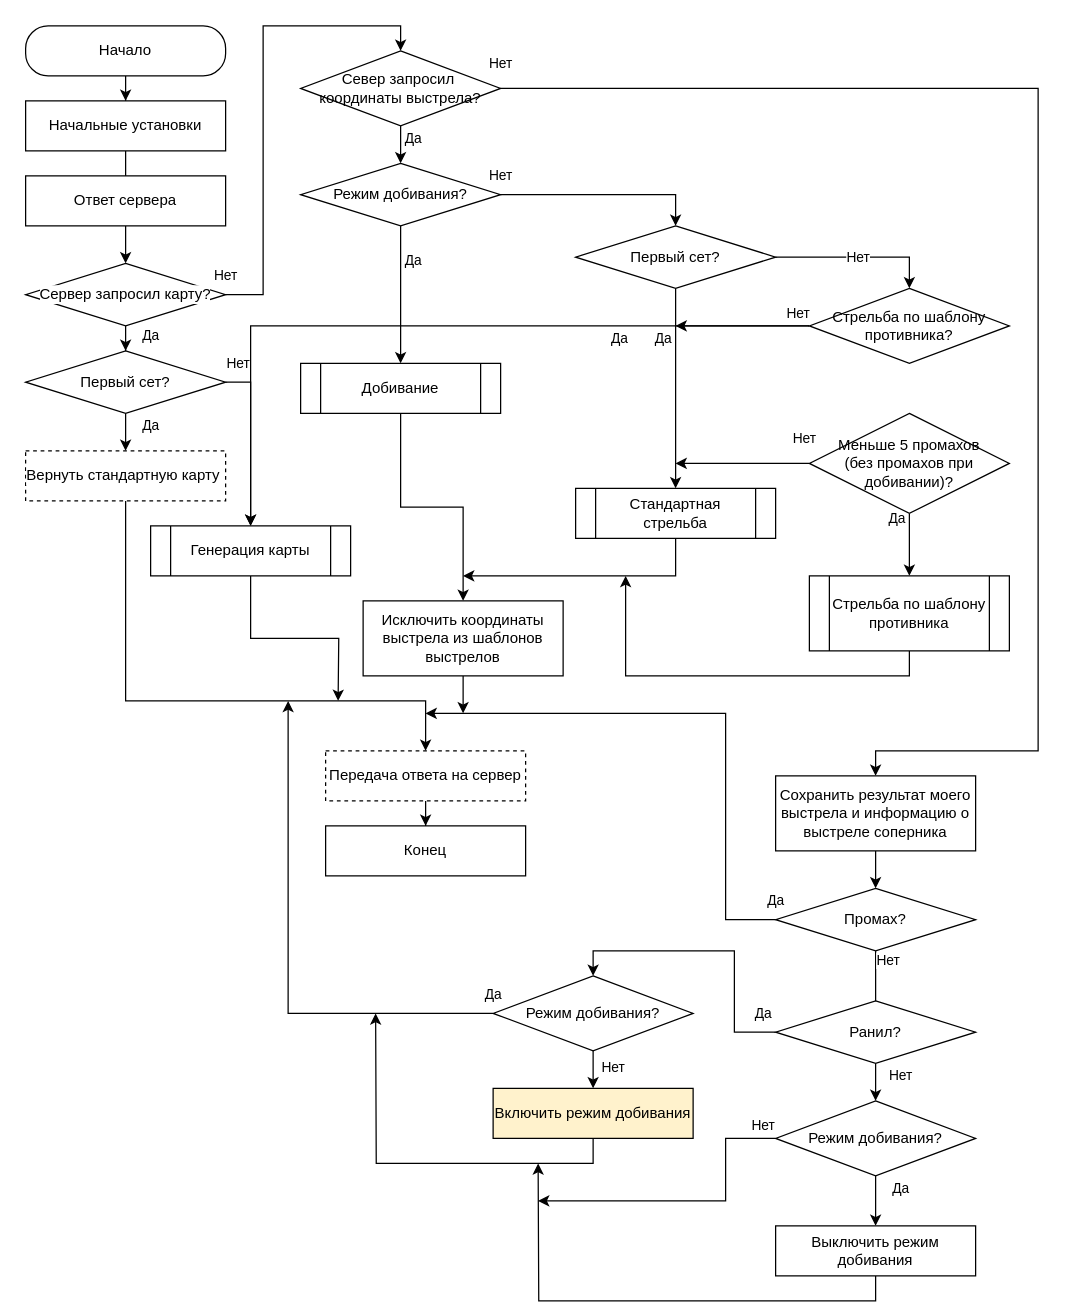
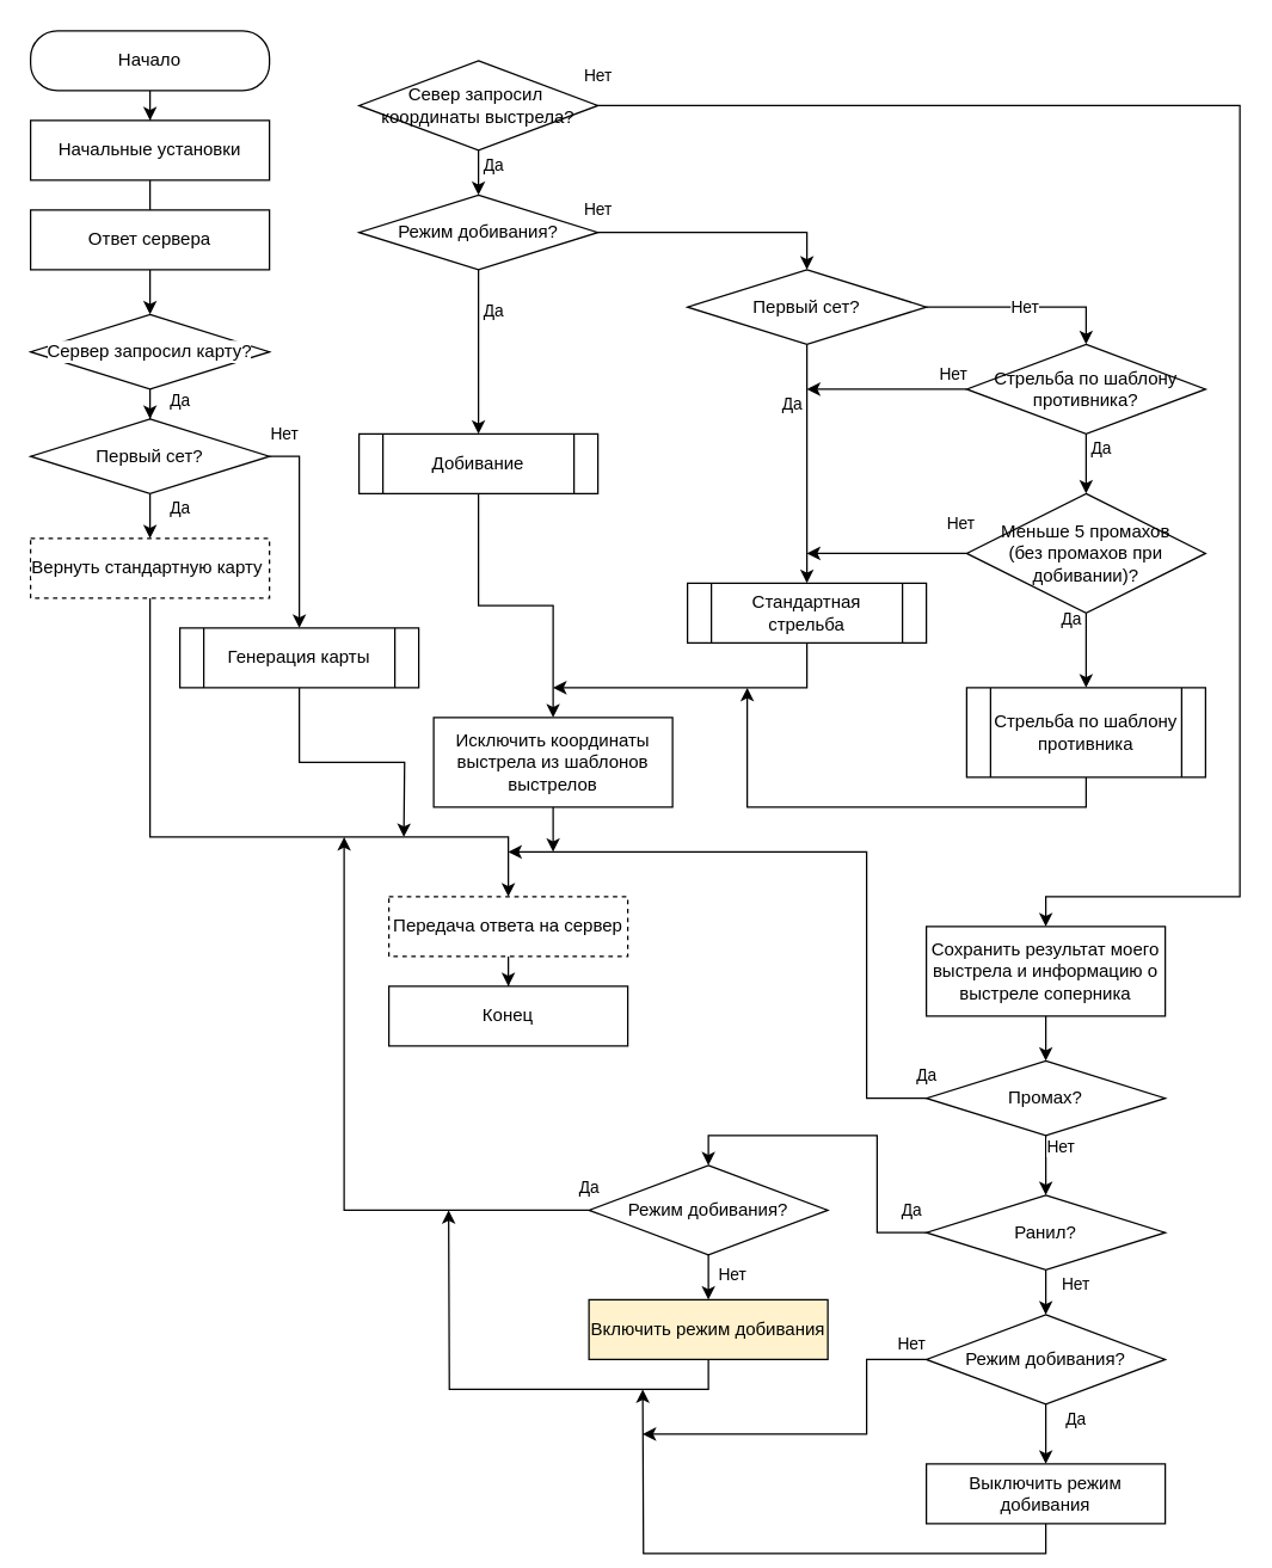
  <mxCell id="0" />
  <mxCell id="1" parent="0" />
  <mxCell id="2" value="" style="edgeStyle=orthogonalEdgeStyle;rounded=0;orthogonalLoop=1;jettySize=auto;html=1;fontColor=default;strokeColor=default;labelBackgroundColor=default;" parent="1" source="3" target="5" edge="1"><mxGeometry relative="1" as="geometry" /></mxCell>
  <mxCell id="3" value="Начало" style="rounded=1;whiteSpace=wrap;html=1;fillColor=default;strokeColor=default;fontColor=default;arcSize=45;absoluteArcSize=0;labelBackgroundColor=default;" parent="1" vertex="1"><mxGeometry x="20" y="20" width="160" height="40" as="geometry" /></mxCell>
  <mxCell id="4" value="" style="edgeStyle=orthogonalEdgeStyle;rounded=0;orthogonalLoop=1;jettySize=auto;html=1;labelBackgroundColor=default;fontColor=default;strokeColor=default;endArrow=none;" parent="1" source="5" target="7" edge="1"><mxGeometry relative="1" as="geometry" /></mxCell>
  <mxCell id="5" value="Начальные установки" style="rounded=0;whiteSpace=wrap;html=1;fontColor=default;strokeColor=default;fillColor=default;labelBackgroundColor=default;" parent="1" vertex="1"><mxGeometry x="20" y="80" width="160" height="40" as="geometry" /></mxCell>
  <mxCell id="6" value="" style="edgeStyle=orthogonalEdgeStyle;rounded=0;orthogonalLoop=1;jettySize=auto;html=1;" parent="1" source="7" target="10" edge="1"><mxGeometry relative="1" as="geometry" /></mxCell>
  <mxCell id="7" value="Ответ сервера" style="whiteSpace=wrap;html=1;rounded=0;fillColor=default;strokeColor=default;fontColor=default;labelBackgroundColor=default;" parent="1" vertex="1"><mxGeometry x="20" y="140" width="160" height="40" as="geometry" /></mxCell>
  <mxCell id="8" value="Да" style="edgeStyle=orthogonalEdgeStyle;rounded=0;orthogonalLoop=1;jettySize=auto;html=1;" parent="1" source="10" target="13" edge="1"><mxGeometry x="-0.75" y="20" relative="1" as="geometry"><mxPoint as="offset" /></mxGeometry></mxCell>
- <mxCell id="9" value="Нет" style="edgeStyle=orthogonalEdgeStyle;rounded=0;orthogonalLoop=1;jettySize=auto;html=1;entryX=0.5;entryY=0;entryDx=0;entryDy=0;" edge="1" parent="1" source="10" target="42"><mxGeometry x="-1" y="15" relative="1" as="geometry"><mxPoint as="offset" /></mxGeometry></mxCell>
  <mxCell id="10" value="Сервер запросил карту?" style="rhombus;whiteSpace=wrap;html=1;rounded=0;fillColor=default;strokeColor=default;fontColor=default;labelBackgroundColor=default;" parent="1" vertex="1"><mxGeometry x="20" y="210" width="160" height="50" as="geometry" /></mxCell>
  <mxCell id="11" value="Да" style="edgeStyle=orthogonalEdgeStyle;rounded=0;orthogonalLoop=1;jettySize=auto;html=1;" parent="1" source="13" target="18" edge="1"><mxGeometry x="-0.6" y="20" relative="1" as="geometry"><mxPoint as="offset" /></mxGeometry></mxCell>
  <mxCell id="12" value="Нет" style="edgeStyle=orthogonalEdgeStyle;rounded=0;orthogonalLoop=1;jettySize=auto;html=1;entryX=0.5;entryY=0;entryDx=0;entryDy=0;exitX=1;exitY=0.5;exitDx=0;exitDy=0;" parent="1" source="13" target="20" edge="1"><mxGeometry x="-0.852" y="15" relative="1" as="geometry"><mxPoint x="300" y="360" as="targetPoint" /><mxPoint as="offset" /></mxGeometry></mxCell>
  <mxCell id="13" value="Первый сет?" style="rhombus;whiteSpace=wrap;html=1;rounded=0;fillColor=default;strokeColor=default;fontColor=default;labelBackgroundColor=default;" parent="1" vertex="1"><mxGeometry x="20" y="280" width="160" height="50" as="geometry" /></mxCell>
  <mxCell id="14" value="&lt;div&gt;Конец&lt;/div&gt;" style="whiteSpace=wrap;html=1;fillColor=default;strokeColor=default;fontColor=default;arcSize=45;absoluteArcSize=0;labelBackgroundColor=default;rounded=0;" parent="1" vertex="1"><mxGeometry x="260" y="660" width="160" height="40" as="geometry" /></mxCell>
  <mxCell id="15" value="" style="edgeStyle=orthogonalEdgeStyle;rounded=0;orthogonalLoop=1;jettySize=auto;html=1;labelBackgroundColor=default;fontColor=default;strokeColor=default;" parent="1" source="16" target="14" edge="1"><mxGeometry relative="1" as="geometry" /></mxCell>
  <mxCell id="16" value="Передача ответа на сервер" style="whiteSpace=wrap;html=1;rounded=0;fillColor=default;strokeColor=default;fontColor=default;labelBackgroundColor=default;dashed=1;" parent="1" vertex="1"><mxGeometry x="260" y="600" width="160" height="40" as="geometry" /></mxCell>
  <mxCell id="17" value="" style="edgeStyle=orthogonalEdgeStyle;rounded=0;orthogonalLoop=1;jettySize=auto;html=1;entryX=0.5;entryY=0;entryDx=0;entryDy=0;exitX=0.5;exitY=1;exitDx=0;exitDy=0;" parent="1" source="18" target="16" edge="1"><mxGeometry relative="1" as="geometry"><mxPoint x="100" y="460" as="targetPoint" /><Array as="points"><mxPoint x="100" y="560" /><mxPoint x="340" y="560" /></Array></mxGeometry></mxCell>
  <mxCell id="18" value="Вернуть стандартную карту&amp;nbsp;" style="whiteSpace=wrap;html=1;rounded=0;labelBackgroundColor=rgba(255, 255, 255, 1);dashed=1;" parent="1" vertex="1"><mxGeometry x="20" y="360" width="160" height="40" as="geometry" /></mxCell>
  <mxCell id="19" value="" style="edgeStyle=orthogonalEdgeStyle;rounded=0;orthogonalLoop=1;jettySize=auto;html=1;" parent="1" source="20" edge="1"><mxGeometry relative="1" as="geometry"><mxPoint x="270" y="560" as="targetPoint" /></mxGeometry></mxCell>
  <mxCell id="20" value="Генерация карты" style="shape=process;whiteSpace=wrap;html=1;backgroundOutline=1;" parent="1" vertex="1"><mxGeometry x="120" y="420" width="160" height="40" as="geometry" /></mxCell>
  <mxCell id="21" value="" style="edgeStyle=orthogonalEdgeStyle;rounded=0;orthogonalLoop=1;jettySize=auto;html=1;exitX=0.5;exitY=1;exitDx=0;exitDy=0;" edge="1" parent="1" source="22" target="36"><mxGeometry relative="1" as="geometry" /></mxCell>
  <mxCell id="22" value="Сохранить результат моего выстрела и информацию о выстреле соперника" style="rounded=0;whiteSpace=wrap;html=1;" parent="1" vertex="1"><mxGeometry x="620" y="620" width="160" height="60" as="geometry" /></mxCell>
  <mxCell id="23" value="Да" style="edgeStyle=orthogonalEdgeStyle;rounded=0;orthogonalLoop=1;jettySize=auto;html=1;exitX=0;exitY=0.5;exitDx=0;exitDy=0;" edge="1" parent="1" source="25"><mxGeometry x="-1" y="-15" relative="1" as="geometry"><mxPoint x="230" y="560" as="targetPoint" /><Array as="points"><mxPoint x="230" y="810" /></Array><mxPoint as="offset" /></mxGeometry></mxCell>
  <mxCell id="24" value="Нет" style="edgeStyle=orthogonalEdgeStyle;rounded=0;orthogonalLoop=1;jettySize=auto;html=1;" edge="1" parent="1" source="25" target="54"><mxGeometry x="-0.5" y="16" relative="1" as="geometry"><mxPoint as="offset" /></mxGeometry></mxCell>
  <mxCell id="25" value="Режим добивания?" style="rhombus;whiteSpace=wrap;html=1;rounded=0;" parent="1" vertex="1"><mxGeometry x="394" y="780" width="160" height="60" as="geometry" /></mxCell>
- <mxCell id="26" value="Да" style="edgeStyle=orthogonalEdgeStyle;rounded=0;orthogonalLoop=1;jettySize=auto;html=1;" edge="1" parent="1" source="28" target="20"><mxGeometry x="-0.5" y="10" relative="1" as="geometry"><mxPoint as="offset" /></mxGeometry></mxCell>
+ <mxCell id="26" value="Да" style="edgeStyle=orthogonalEdgeStyle;rounded=0;orthogonalLoop=1;jettySize=auto;html=1;" edge="1" parent="1" source="28" target="33"><mxGeometry x="-0.5" y="10" relative="1" as="geometry"><mxPoint as="offset" /></mxGeometry></mxCell>
  <mxCell id="27" value="Нет" style="edgeStyle=orthogonalEdgeStyle;rounded=0;orthogonalLoop=1;jettySize=auto;html=1;" edge="1" parent="1" source="28"><mxGeometry x="-0.836" y="-10" relative="1" as="geometry"><mxPoint x="540" y="260" as="targetPoint" /><mxPoint as="offset" /></mxGeometry></mxCell>
  <mxCell id="28" value="Стрельба по шаблону противника?" style="rhombus;whiteSpace=wrap;html=1;" parent="1" vertex="1"><mxGeometry x="647" y="230" width="160" height="60" as="geometry" /></mxCell>
  <mxCell id="29" value="" style="edgeStyle=orthogonalEdgeStyle;rounded=0;orthogonalLoop=1;jettySize=auto;html=1;exitX=0.5;exitY=1;exitDx=0;exitDy=0;" parent="1" source="30" edge="1"><mxGeometry relative="1" as="geometry"><mxPoint x="670" y="450" as="sourcePoint" /><mxPoint x="500" y="460" as="targetPoint" /><Array as="points"><mxPoint x="727" y="540" /><mxPoint x="500" y="540" /></Array></mxGeometry></mxCell>
  <mxCell id="30" value="Стрельба по шаблону противника" style="shape=process;whiteSpace=wrap;html=1;backgroundOutline=1;" parent="1" vertex="1"><mxGeometry x="647" y="460" width="160" height="60" as="geometry" /></mxCell>
  <mxCell id="31" value="Да" style="edgeStyle=orthogonalEdgeStyle;rounded=0;orthogonalLoop=1;jettySize=auto;html=1;entryX=0.5;entryY=0;entryDx=0;entryDy=0;" parent="1" source="33" target="30" edge="1"><mxGeometry x="-0.833" y="-10" relative="1" as="geometry"><mxPoint x="727" y="500" as="targetPoint" /><mxPoint as="offset" /></mxGeometry></mxCell>
  <mxCell id="32" value="Нет" style="edgeStyle=orthogonalEdgeStyle;rounded=0;orthogonalLoop=1;jettySize=auto;html=1;" edge="1" parent="1" source="33"><mxGeometry x="-0.932" y="-20" relative="1" as="geometry"><mxPoint x="540" y="370" as="targetPoint" /><mxPoint as="offset" /></mxGeometry></mxCell>
  <mxCell id="33" value="Меньше 5 промахов&lt;br&gt;(без промахов при добивании)?" style="rhombus;whiteSpace=wrap;html=1;" parent="1" vertex="1"><mxGeometry x="647" y="330" width="160" height="80" as="geometry" /></mxCell>
  <mxCell id="34" value="Да" style="edgeStyle=orthogonalEdgeStyle;rounded=0;orthogonalLoop=1;jettySize=auto;html=1;" edge="1" parent="1" source="36"><mxGeometry x="-1" y="-15" relative="1" as="geometry"><mxPoint x="340" y="570" as="targetPoint" /><Array as="points"><mxPoint x="580" y="735" /><mxPoint x="580" y="570" /></Array><mxPoint as="offset" /></mxGeometry></mxCell>
- <mxCell id="35" value="Нет" style="edgeStyle=orthogonalEdgeStyle;rounded=0;orthogonalLoop=1;jettySize=auto;html=1;endArrow=none;" edge="1" parent="1" source="36" target="39"><mxGeometry x="-0.6" y="10" relative="1" as="geometry"><mxPoint as="offset" /></mxGeometry></mxCell>
+ <mxCell id="35" value="Нет" style="edgeStyle=orthogonalEdgeStyle;rounded=0;orthogonalLoop=1;jettySize=auto;html=1;" edge="1" parent="1" source="36" target="39"><mxGeometry x="-0.6" y="10" relative="1" as="geometry"><mxPoint as="offset" /></mxGeometry></mxCell>
  <mxCell id="36" value="Промах?" style="rhombus;whiteSpace=wrap;html=1;rounded=0;" vertex="1" parent="1"><mxGeometry x="620" y="710" width="160" height="50" as="geometry" /></mxCell>
  <mxCell id="37" value="Да" style="edgeStyle=orthogonalEdgeStyle;rounded=0;orthogonalLoop=1;jettySize=auto;html=1;entryX=0.5;entryY=0;entryDx=0;entryDy=0;" edge="1" parent="1" source="39" target="25"><mxGeometry x="-0.917" y="-15" relative="1" as="geometry"><mxPoint x="670" y="915" as="targetPoint" /><mxPoint as="offset" /></mxGeometry></mxCell>
  <mxCell id="38" value="Нет" style="edgeStyle=orthogonalEdgeStyle;rounded=0;orthogonalLoop=1;jettySize=auto;html=1;" edge="1" parent="1" source="39" target="57"><mxGeometry x="0.2" y="20" relative="1" as="geometry"><mxPoint as="offset" /></mxGeometry></mxCell>
  <mxCell id="39" value="Ранил?" style="rhombus;whiteSpace=wrap;html=1;rounded=0;" vertex="1" parent="1"><mxGeometry x="620" y="800" width="160" height="50" as="geometry" /></mxCell>
  <mxCell id="40" value="Да" style="edgeStyle=orthogonalEdgeStyle;rounded=0;orthogonalLoop=1;jettySize=auto;html=1;" edge="1" parent="1" source="42" target="45"><mxGeometry x="0.2" y="10" relative="1" as="geometry"><mxPoint as="offset" /></mxGeometry></mxCell>
  <mxCell id="41" value="Нет" style="edgeStyle=orthogonalEdgeStyle;rounded=0;orthogonalLoop=1;jettySize=auto;html=1;entryX=0.5;entryY=0;entryDx=0;entryDy=0;exitX=1;exitY=0.5;exitDx=0;exitDy=0;" edge="1" parent="1" source="42" target="22"><mxGeometry x="-1" y="20" relative="1" as="geometry"><mxPoint x="820" y="620" as="targetPoint" /><Array as="points"><mxPoint x="830" y="70" /><mxPoint x="830" y="600" /><mxPoint x="700" y="600" /><mxPoint x="700" y="620" /></Array><mxPoint as="offset" /></mxGeometry></mxCell>
  <mxCell id="42" value="Север запросил&amp;nbsp; координаты выстрела?" style="rhombus;whiteSpace=wrap;html=1;rounded=0;fillColor=default;strokeColor=default;fontColor=default;labelBackgroundColor=none;" vertex="1" parent="1"><mxGeometry x="240" y="40" width="160" height="60" as="geometry" /></mxCell>
  <mxCell id="43" value="Да" style="edgeStyle=orthogonalEdgeStyle;rounded=0;orthogonalLoop=1;jettySize=auto;html=1;" edge="1" parent="1" source="45" target="47"><mxGeometry x="-0.5" y="10" relative="1" as="geometry"><mxPoint as="offset" /></mxGeometry></mxCell>
  <mxCell id="44" value="Нет" style="edgeStyle=orthogonalEdgeStyle;rounded=0;orthogonalLoop=1;jettySize=auto;html=1;entryX=0.5;entryY=0;entryDx=0;entryDy=0;" edge="1" parent="1" source="45" target="50"><mxGeometry x="-1" y="15" relative="1" as="geometry"><mxPoint x="500" y="155" as="targetPoint" /><mxPoint as="offset" /></mxGeometry></mxCell>
  <mxCell id="45" value="Режим добивания?" style="rhombus;whiteSpace=wrap;html=1;rounded=0;" vertex="1" parent="1"><mxGeometry x="240" y="130" width="160" height="50" as="geometry" /></mxCell>
  <mxCell id="46" value="" style="edgeStyle=orthogonalEdgeStyle;rounded=0;orthogonalLoop=1;jettySize=auto;html=1;entryX=0.5;entryY=0;entryDx=0;entryDy=0;" edge="1" parent="1" source="47" target="61"><mxGeometry relative="1" as="geometry"><mxPoint x="320" y="560" as="targetPoint" /></mxGeometry></mxCell>
  <mxCell id="47" value="Добивание" style="shape=process;whiteSpace=wrap;html=1;backgroundOutline=1;" vertex="1" parent="1"><mxGeometry x="240" y="290" width="160" height="40" as="geometry" /></mxCell>
  <mxCell id="48" value="Да" style="edgeStyle=orthogonalEdgeStyle;rounded=0;orthogonalLoop=1;jettySize=auto;html=1;exitX=0.5;exitY=1;exitDx=0;exitDy=0;entryX=0.5;entryY=0;entryDx=0;entryDy=0;" edge="1" parent="1" source="50" target="52"><mxGeometry x="-0.5" y="-10" relative="1" as="geometry"><Array as="points"><mxPoint x="540" y="370" /><mxPoint x="540" y="370" /></Array><mxPoint as="offset" /></mxGeometry></mxCell>
  <mxCell id="49" value="Нет" style="edgeStyle=orthogonalEdgeStyle;rounded=0;orthogonalLoop=1;jettySize=auto;html=1;entryX=0.5;entryY=0;entryDx=0;entryDy=0;" edge="1" parent="1" source="50" target="28"><mxGeometry relative="1" as="geometry" /></mxCell>
  <mxCell id="50" value="Первый сет?" style="rhombus;whiteSpace=wrap;html=1;" vertex="1" parent="1"><mxGeometry x="460" y="180" width="160" height="50" as="geometry" /></mxCell>
  <mxCell id="51" value="" style="edgeStyle=orthogonalEdgeStyle;rounded=0;orthogonalLoop=1;jettySize=auto;html=1;exitX=0.5;exitY=1;exitDx=0;exitDy=0;" edge="1" parent="1" source="52"><mxGeometry relative="1" as="geometry"><mxPoint x="370" y="460" as="targetPoint" /><Array as="points"><mxPoint x="540" y="460" /></Array></mxGeometry></mxCell>
  <mxCell id="52" value="Стандартная стрельба" style="shape=process;whiteSpace=wrap;html=1;backgroundOutline=1;" vertex="1" parent="1"><mxGeometry x="460" y="390" width="160" height="40" as="geometry" /></mxCell>
  <mxCell id="53" value="" style="edgeStyle=orthogonalEdgeStyle;rounded=0;orthogonalLoop=1;jettySize=auto;html=1;exitX=0.5;exitY=1;exitDx=0;exitDy=0;" edge="1" parent="1" source="54"><mxGeometry relative="1" as="geometry"><mxPoint x="300" y="810" as="targetPoint" /></mxGeometry></mxCell>
  <mxCell id="54" value="Включить режим добивания" style="whiteSpace=wrap;html=1;rounded=0;fillColor=#fff2cc;" vertex="1" parent="1"><mxGeometry x="394" y="870" width="160" height="40" as="geometry" /></mxCell>
  <mxCell id="55" value="Да" style="edgeStyle=orthogonalEdgeStyle;rounded=0;orthogonalLoop=1;jettySize=auto;html=1;" edge="1" parent="1" source="57" target="59"><mxGeometry x="-0.5" y="20" relative="1" as="geometry"><mxPoint as="offset" /></mxGeometry></mxCell>
  <mxCell id="56" value="Нет" style="edgeStyle=orthogonalEdgeStyle;rounded=0;orthogonalLoop=1;jettySize=auto;html=1;exitX=0;exitY=0.5;exitDx=0;exitDy=0;" edge="1" parent="1" source="57"><mxGeometry x="-0.917" y="-10" relative="1" as="geometry"><mxPoint x="430" y="960" as="targetPoint" /><Array as="points"><mxPoint x="580" y="910" /><mxPoint x="580" y="960" /></Array><mxPoint as="offset" /></mxGeometry></mxCell>
  <mxCell id="57" value="Режим добивания?" style="rhombus;whiteSpace=wrap;html=1;rounded=0;" vertex="1" parent="1"><mxGeometry x="620" y="880" width="160" height="60" as="geometry" /></mxCell>
  <mxCell id="58" value="" style="edgeStyle=orthogonalEdgeStyle;rounded=0;orthogonalLoop=1;jettySize=auto;html=1;exitX=0.5;exitY=1;exitDx=0;exitDy=0;" edge="1" parent="1" source="59"><mxGeometry relative="1" as="geometry"><mxPoint x="430" y="930" as="targetPoint" /></mxGeometry></mxCell>
  <mxCell id="59" value="Выключить режим добивания" style="whiteSpace=wrap;html=1;rounded=0;" vertex="1" parent="1"><mxGeometry x="620" y="980" width="160" height="40" as="geometry" /></mxCell>
  <mxCell id="60" value="" style="edgeStyle=orthogonalEdgeStyle;rounded=0;orthogonalLoop=1;jettySize=auto;html=1;" edge="1" parent="1" source="61"><mxGeometry relative="1" as="geometry"><mxPoint x="370" y="570" as="targetPoint" /></mxGeometry></mxCell>
  <mxCell id="61" value="Исключить координаты выстрела из шаблонов выстрелов" style="rounded=0;whiteSpace=wrap;html=1;labelBackgroundColor=none;" vertex="1" parent="1"><mxGeometry x="290" y="480" width="160" height="60" as="geometry" /></mxCell>
